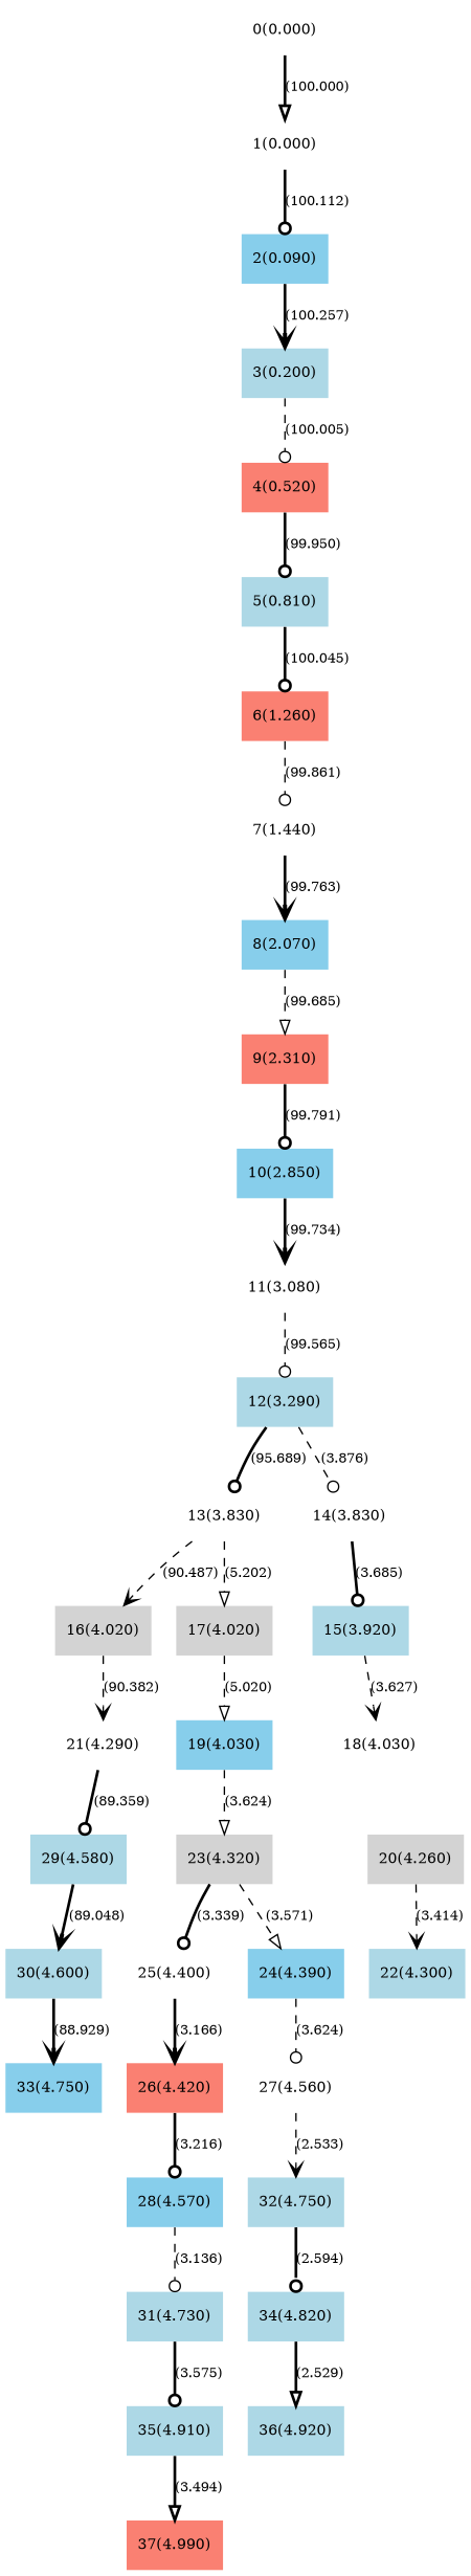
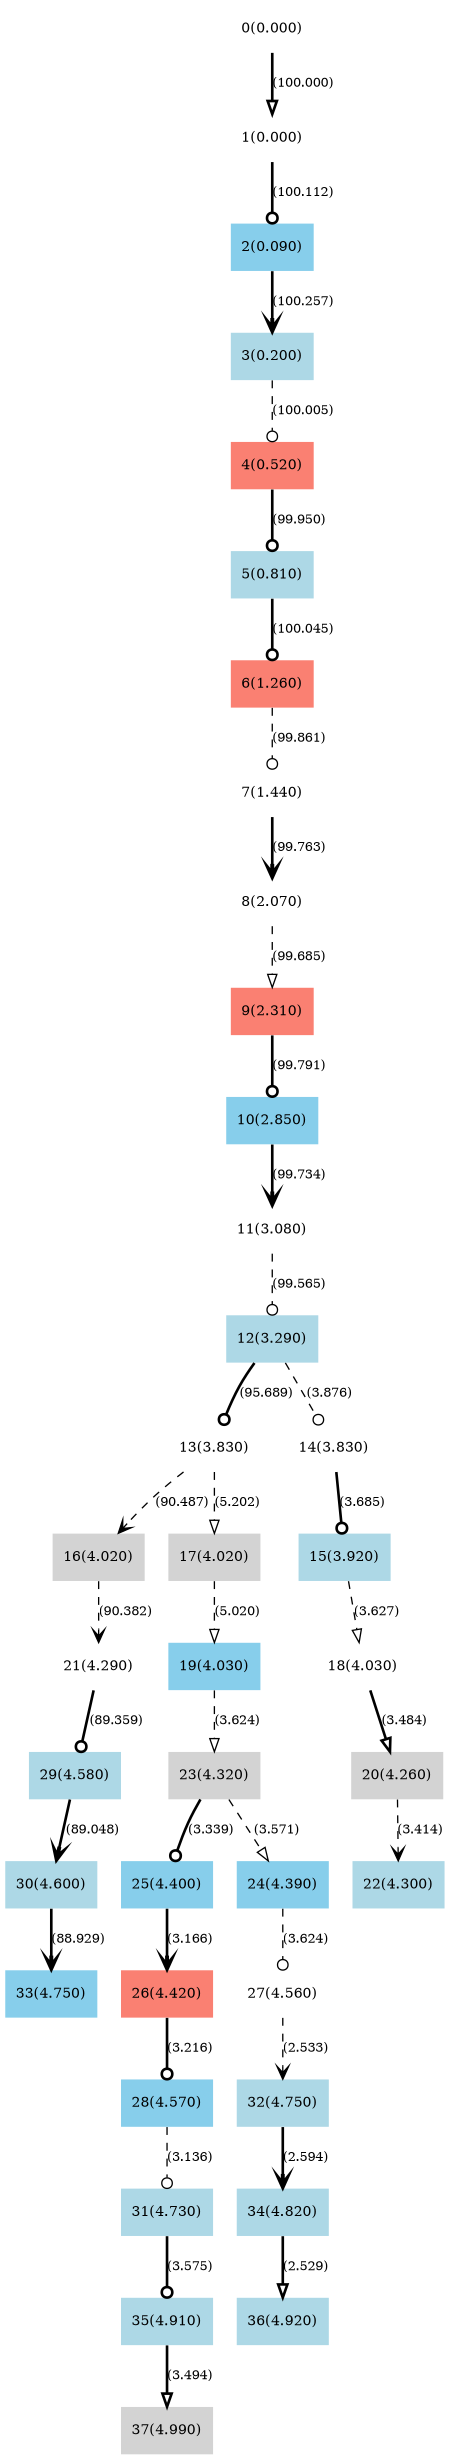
  digraph {
    rankdir=TB
    node [fillcolor=lightblue fontsize=11 shape=plaintext style=filled]
    edge [arrowhead=odot fontsize=10 style=bold]
    n1 [fillcolor=white label="0(0.000)"]
    n2 [fillcolor=white label="1(0.000)"]
    n3 [fillcolor=skyblue label="2(0.090)"]
    n4 [label="3(0.200)"]
    n5 [fillcolor=salmon label="4(0.520)"]
    n6 [label="5(0.810)"]
    n7 [fillcolor=salmon label="6(1.260)"]
    n8 [fillcolor=white label="7(1.440)"]
-   n9 [fillcolor=skyblue label="8(2.070)"]
+   n9 [fillcolor=white label="8(2.070)"]
    n10 [fillcolor=salmon label="9(2.310)"]
    n11 [fillcolor=skyblue label="10(2.850)"]
    n12 [fillcolor=white label="11(3.080)"]
    n13 [label="12(3.290)"]
    n14 [fillcolor=white label="13(3.830)"]
    n15 [fillcolor=white label="14(3.830)"]
    n16 [fillcolor=lightgrey label="16(4.020)"]
    n17 [fillcolor=lightgrey label="17(4.020)"]
    n18 [label="15(3.920)"]
    n19 [fillcolor=white label="21(4.290)"]
    n20 [fillcolor=skyblue label="19(4.030)"]
    n21 [fillcolor=white label="18(4.030)"]
    n22 [fillcolor=lightgrey label="20(4.260)"]
    n23 [label="29(4.580)"]
    n24 [fillcolor=lightgrey label="23(4.320)"]
    n25 [label="22(4.300)"]
-   n26 [fillcolor=white label="25(4.400)"]
+   n26 [fillcolor=skyblue label="25(4.400)"]
    n27 [fillcolor=skyblue label="24(4.390)"]
    n28 [label="30(4.600)"]
    n29 [fillcolor=salmon label="26(4.420)"]
    n30 [fillcolor=white label="27(4.560)"]
    n31 [label="32(4.750)"]
    n32 [fillcolor=skyblue label="28(4.570)"]
    n33 [label="31(4.730)"]
    n34 [label="34(4.820)"]
    n35 [label="35(4.910)"]
    n36 [fillcolor=skyblue label="33(4.750)"]
-   n37 [fillcolor=salmon label="37(4.990)"]
+   n37 [fillcolor=lightgrey label="37(4.990)"]
    n38 [label="36(4.920)"]
    n1 -> n2 [arrowhead=onormal label="(100.000)"]
    n2 -> n3 [label="(100.112)"]
    n3 -> n4 [arrowhead=vee label="(100.257)"]
    n4 -> n5 [label="(100.005)" style=dashed]
    n5 -> n6 [label="(99.950)"]
    n6 -> n7 [label="(100.045)"]
    n7 -> n8 [label="(99.861)" style=dashed]
    n8 -> n9 [arrowhead=vee label="(99.763)"]
    n9 -> n10 [arrowhead=onormal label="(99.685)" style=dashed]
    n10 -> n11 [label="(99.791)"]
    n11 -> n12 [arrowhead=vee label="(99.734)"]
    n12 -> n13 [label="(99.565)" style=dashed]
    n13 -> n14 [label="(95.689)"]
    n13 -> n15 [label="(3.876)" style=dashed]
    n14 -> n16 [arrowhead=vee label="(90.487)" style=dashed]
    n14 -> n17 [arrowhead=onormal label="(5.202)" style=dashed]
    n15 -> n18 [label="(3.685)"]
    n16 -> n19 [arrowhead=vee label="(90.382)" style=dashed]
    n17 -> n20 [arrowhead=onormal label="(5.020)" style=dashed]
-   n18 -> n21 [arrowhead=vee label="(3.627)" style=dashed]
+   n18 -> n21 [arrowhead=onormal label="(3.627)" style=dashed]
    n19 -> n23 [label="(89.359)"]
    n20 -> n24 [arrowhead=onormal label="(3.624)" style=dashed]
+   n21 -> n22 [arrowhead=onormal label="(3.484)"]
    n22 -> n25 [arrowhead=vee label="(3.414)" style=dashed]
    n23 -> n28 [arrowhead=vee label="(89.048)"]
    n24 -> n26 [label="(3.339)"]
    n24 -> n27 [arrowhead=onormal label="(3.571)" style=dashed]
    n26 -> n29 [arrowhead=vee label="(3.166)"]
    n27 -> n30 [label="(3.624)" style=dashed]
    n28 -> n36 [arrowhead=vee label="(88.929)"]
    n29 -> n32 [label="(3.216)"]
    n30 -> n31 [arrowhead=vee label="(2.533)" style=dashed]
-   n31 -> n34 [label="(2.594)"]
+   n31 -> n34 [arrowhead=vee label="(2.594)"]
    n32 -> n33 [label="(3.136)" style=dashed]
    n33 -> n35 [label="(3.575)"]
    n34 -> n38 [arrowhead=onormal label="(2.529)"]
    n35 -> n37 [arrowhead=onormal label="(3.494)"]
  }
